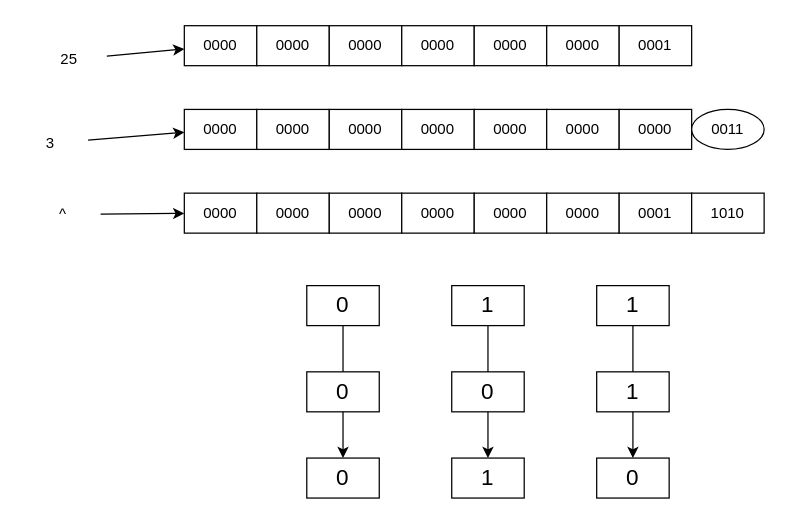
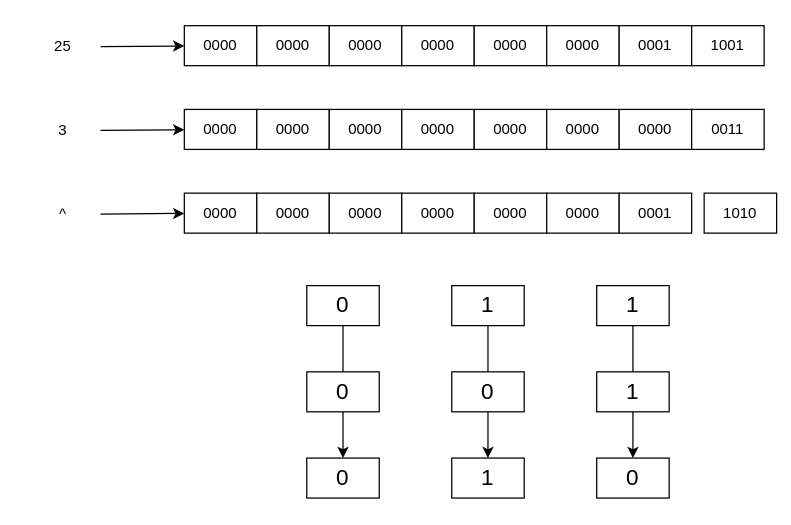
  <mxCell id="0" />
  <mxCell id="1" parent="0" />
  <mxCell id="2" value="0000" style="rounded=0;whiteSpace=wrap;html=1;" parent="1" vertex="1"><mxGeometry x="147" y="20" width="58" height="32" as="geometry" /></mxCell>
  <mxCell id="3" value="0000" style="rounded=0;whiteSpace=wrap;html=1;" parent="1" vertex="1"><mxGeometry x="205" y="20" width="58" height="32" as="geometry" /></mxCell>
  <mxCell id="4" value="0000" style="rounded=0;whiteSpace=wrap;html=1;" parent="1" vertex="1"><mxGeometry x="263" y="20" width="58" height="32" as="geometry" /></mxCell>
  <mxCell id="5" value="0000" style="rounded=0;whiteSpace=wrap;html=1;" parent="1" vertex="1"><mxGeometry x="321" y="20" width="58" height="32" as="geometry" /></mxCell>
  <mxCell id="6" value="0000" style="rounded=0;whiteSpace=wrap;html=1;" parent="1" vertex="1"><mxGeometry x="379" y="20" width="58" height="32" as="geometry" /></mxCell>
  <mxCell id="7" value="0000" style="rounded=0;whiteSpace=wrap;html=1;" parent="1" vertex="1"><mxGeometry x="437" y="20" width="58" height="32" as="geometry" /></mxCell>
  <mxCell id="8" value="0001" style="rounded=0;whiteSpace=wrap;html=1;" parent="1" vertex="1"><mxGeometry x="495" y="20" width="58" height="32" as="geometry" /></mxCell>
+ <mxCell id="9" value="1001" style="rounded=0;whiteSpace=wrap;html=1;" parent="1" vertex="1"><mxGeometry x="553" y="20" width="58" height="32" as="geometry" /></mxCell>
  <mxCell id="10" value="0000" style="rounded=0;whiteSpace=wrap;html=1;" parent="1" vertex="1"><mxGeometry x="147" y="87" width="58" height="32" as="geometry" /></mxCell>
  <mxCell id="11" value="0000" style="rounded=0;whiteSpace=wrap;html=1;" parent="1" vertex="1"><mxGeometry x="205" y="87" width="58" height="32" as="geometry" /></mxCell>
  <mxCell id="12" value="0000" style="rounded=0;whiteSpace=wrap;html=1;" parent="1" vertex="1"><mxGeometry x="263" y="87" width="58" height="32" as="geometry" /></mxCell>
  <mxCell id="13" value="0000" style="rounded=0;whiteSpace=wrap;html=1;" parent="1" vertex="1"><mxGeometry x="321" y="87" width="58" height="32" as="geometry" /></mxCell>
  <mxCell id="14" value="0000" style="rounded=0;whiteSpace=wrap;html=1;" parent="1" vertex="1"><mxGeometry x="379" y="87" width="58" height="32" as="geometry" /></mxCell>
  <mxCell id="15" value="0000" style="rounded=0;whiteSpace=wrap;html=1;" parent="1" vertex="1"><mxGeometry x="437" y="87" width="58" height="32" as="geometry" /></mxCell>
  <mxCell id="16" value="0000" style="rounded=0;whiteSpace=wrap;html=1;" parent="1" vertex="1"><mxGeometry x="495" y="87" width="58" height="32" as="geometry" /></mxCell>
- <mxCell id="17" value="0011" style="ellipse;whiteSpace=wrap;html=1;" parent="1" vertex="1"><mxGeometry x="553" y="87" width="58" height="32" as="geometry" /></mxCell>
+ <mxCell id="17" value="0011" style="rounded=0;whiteSpace=wrap;html=1;" parent="1" vertex="1"><mxGeometry x="553" y="87" width="58" height="32" as="geometry" /></mxCell>
  <mxCell id="18" value="" style="edgeStyle=none;html=1;" parent="1" source="19" target="2" edge="1"><mxGeometry relative="1" as="geometry" /></mxCell>
- <mxCell id="19" value="25" style="text;html=1;align=center;verticalAlign=middle;whiteSpace=wrap;rounded=0;" parent="1" vertex="1"><mxGeometry x="25" y="32" width="60" height="30" as="geometry" /></mxCell>
+ <mxCell id="19" value="25" style="text;html=1;align=center;verticalAlign=middle;whiteSpace=wrap;rounded=0;" parent="1" vertex="1"><mxGeometry x="20" y="22" width="60" height="30" as="geometry" /></mxCell>
  <mxCell id="20" value="" style="edgeStyle=none;html=1;" parent="1" source="21" target="10" edge="1"><mxGeometry relative="1" as="geometry" /></mxCell>
- <mxCell id="21" value="3" style="text;html=1;align=center;verticalAlign=middle;whiteSpace=wrap;rounded=0;" parent="1" vertex="1"><mxGeometry x="10" y="99" width="60" height="30" as="geometry" /></mxCell>
+ <mxCell id="21" value="3" style="text;html=1;align=center;verticalAlign=middle;whiteSpace=wrap;rounded=0;" parent="1" vertex="1"><mxGeometry x="20" y="89" width="60" height="30" as="geometry" /></mxCell>
  <mxCell id="22" value="0000" style="rounded=0;whiteSpace=wrap;html=1;" parent="1" vertex="1"><mxGeometry x="147" y="154" width="58" height="32" as="geometry" /></mxCell>
  <mxCell id="23" value="0000" style="rounded=0;whiteSpace=wrap;html=1;" parent="1" vertex="1"><mxGeometry x="205" y="154" width="58" height="32" as="geometry" /></mxCell>
  <mxCell id="24" value="0000" style="rounded=0;whiteSpace=wrap;html=1;" parent="1" vertex="1"><mxGeometry x="263" y="154" width="58" height="32" as="geometry" /></mxCell>
  <mxCell id="25" value="0000" style="rounded=0;whiteSpace=wrap;html=1;" parent="1" vertex="1"><mxGeometry x="321" y="154" width="58" height="32" as="geometry" /></mxCell>
  <mxCell id="26" value="0000" style="rounded=0;whiteSpace=wrap;html=1;" parent="1" vertex="1"><mxGeometry x="379" y="154" width="58" height="32" as="geometry" /></mxCell>
  <mxCell id="27" value="0000" style="rounded=0;whiteSpace=wrap;html=1;" parent="1" vertex="1"><mxGeometry x="437" y="154" width="58" height="32" as="geometry" /></mxCell>
  <mxCell id="28" value="0001" style="rounded=0;whiteSpace=wrap;html=1;" parent="1" vertex="1"><mxGeometry x="495" y="154" width="58" height="32" as="geometry" /></mxCell>
- <mxCell id="29" value="1010" style="rounded=0;whiteSpace=wrap;html=1;" parent="1" vertex="1"><mxGeometry x="553" y="154" width="58" height="32" as="geometry" /></mxCell>
+ <mxCell id="29" value="1010" style="rounded=0;whiteSpace=wrap;html=1;" parent="1" vertex="1"><mxGeometry x="563" y="154" width="58" height="32" as="geometry" /></mxCell>
  <mxCell id="30" value="" style="edgeStyle=none;html=1;" parent="1" source="31" target="22" edge="1"><mxGeometry relative="1" as="geometry" /></mxCell>
  <mxCell id="31" value="^" style="text;html=1;align=center;verticalAlign=middle;whiteSpace=wrap;rounded=0;" parent="1" vertex="1"><mxGeometry x="20" y="156" width="60" height="30" as="geometry" /></mxCell>
  <mxCell id="32" value="" style="edgeStyle=none;html=1;" parent="1" source="33" target="38" edge="1"><mxGeometry relative="1" as="geometry" /></mxCell>
  <mxCell id="33" value="&lt;font style=&quot;font-size: 18px;&quot;&gt;0&lt;/font&gt;" style="rounded=0;whiteSpace=wrap;html=1;" parent="1" vertex="1"><mxGeometry x="245" y="228" width="58" height="32" as="geometry" /></mxCell>
  <mxCell id="34" value="&lt;font style=&quot;font-size: 18px;&quot;&gt;0&lt;/font&gt;" style="rounded=0;whiteSpace=wrap;html=1;" parent="1" vertex="1"><mxGeometry x="245" y="297" width="58" height="32" as="geometry" /></mxCell>
  <mxCell id="35" value="" style="edgeStyle=none;html=1;" parent="1" source="36" target="39" edge="1"><mxGeometry relative="1" as="geometry" /></mxCell>
  <mxCell id="36" value="&lt;font style=&quot;font-size: 18px;&quot;&gt;1&lt;/font&gt;" style="rounded=0;whiteSpace=wrap;html=1;" parent="1" vertex="1"><mxGeometry x="361" y="228" width="58" height="32" as="geometry" /></mxCell>
  <mxCell id="37" value="&lt;span style=&quot;font-size: 18px;&quot;&gt;0&lt;/span&gt;" style="rounded=0;whiteSpace=wrap;html=1;" parent="1" vertex="1"><mxGeometry x="361" y="297" width="58" height="32" as="geometry" /></mxCell>
  <mxCell id="38" value="&lt;font style=&quot;font-size: 18px;&quot;&gt;0&lt;/font&gt;" style="rounded=0;whiteSpace=wrap;html=1;" parent="1" vertex="1"><mxGeometry x="245" y="366" width="58" height="32" as="geometry" /></mxCell>
  <mxCell id="39" value="&lt;font style=&quot;font-size: 18px;&quot;&gt;1&lt;/font&gt;" style="rounded=0;whiteSpace=wrap;html=1;" parent="1" vertex="1"><mxGeometry x="361" y="366" width="58" height="32" as="geometry" /></mxCell>
  <mxCell id="40" value="" style="edgeStyle=none;html=1;" edge="1" parent="1" source="42" target="44"><mxGeometry relative="1" as="geometry" /></mxCell>
  <mxCell id="41" value="Text" style="edgeLabel;html=1;align=center;verticalAlign=middle;resizable=0;points=[];" vertex="1" connectable="0" parent="40"><mxGeometry x="0.132" y="5" relative="1" as="geometry"><mxPoint as="offset" /></mxGeometry></mxCell>
  <mxCell id="42" value="&lt;font style=&quot;font-size: 18px;&quot;&gt;1&lt;/font&gt;" style="rounded=0;whiteSpace=wrap;html=1;" vertex="1" parent="1"><mxGeometry x="477" y="228" width="58" height="32" as="geometry" /></mxCell>
  <mxCell id="43" value="&lt;span style=&quot;font-size: 18px;&quot;&gt;1&lt;/span&gt;" style="rounded=0;whiteSpace=wrap;html=1;" vertex="1" parent="1"><mxGeometry x="477" y="297" width="58" height="32" as="geometry" /></mxCell>
  <mxCell id="44" value="&lt;font style=&quot;font-size: 18px;&quot;&gt;0&lt;/font&gt;" style="rounded=0;whiteSpace=wrap;html=1;" vertex="1" parent="1"><mxGeometry x="477" y="366" width="58" height="32" as="geometry" /></mxCell>
